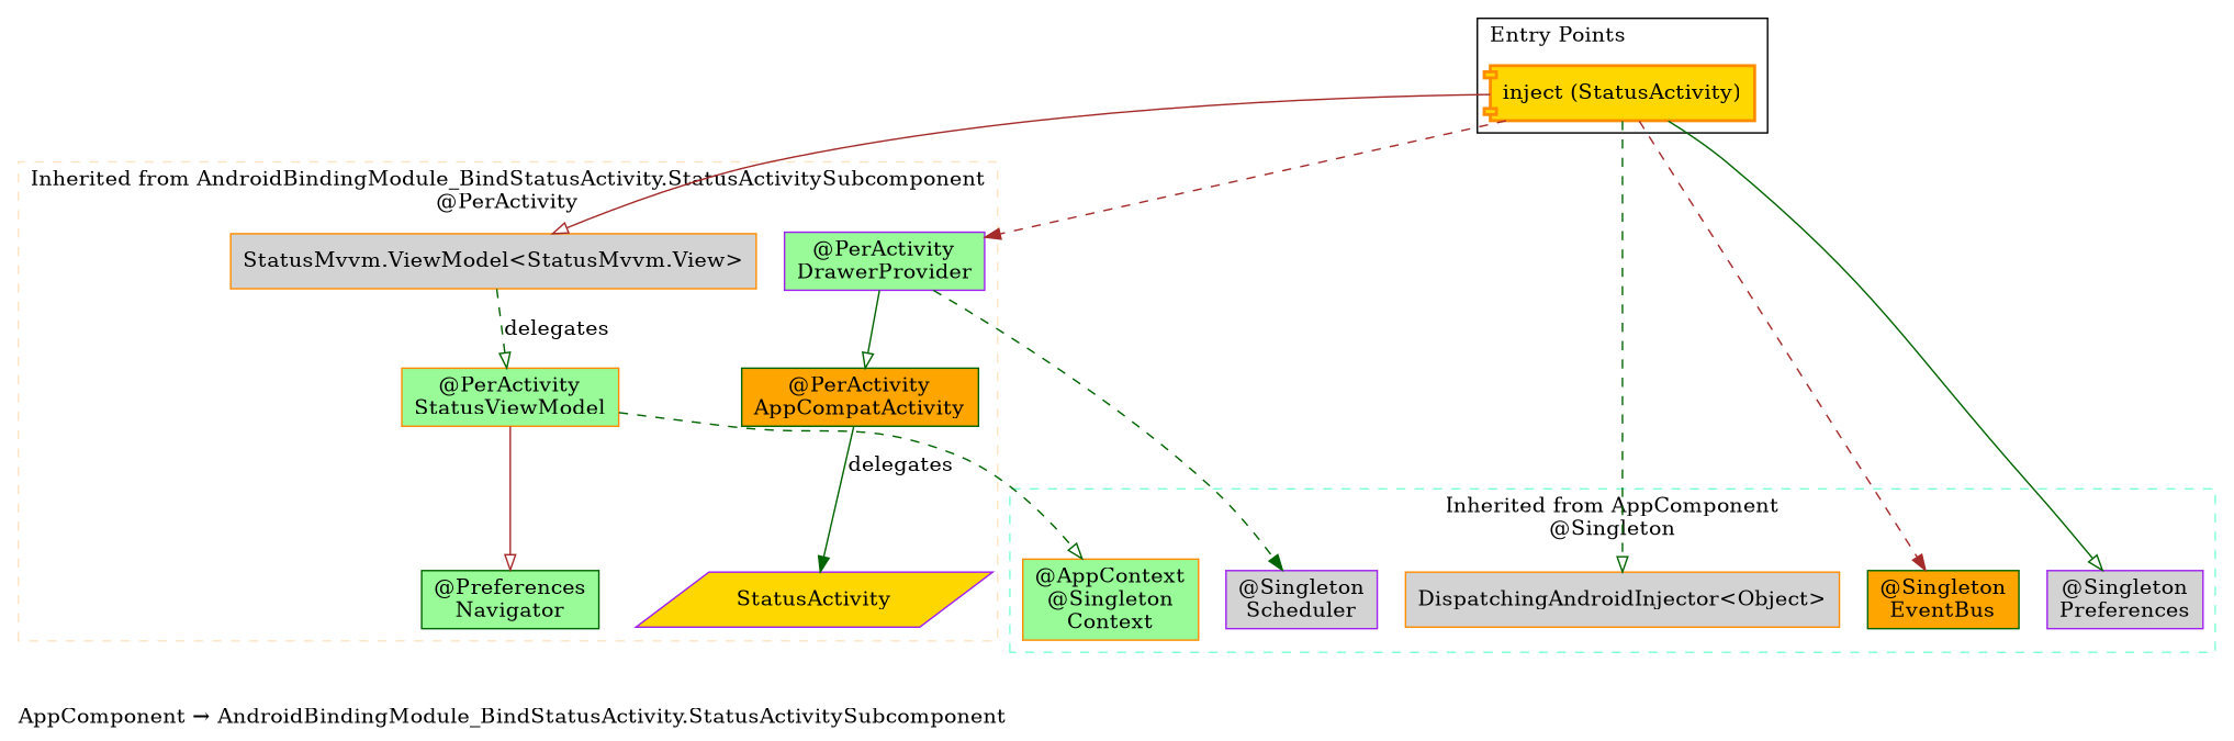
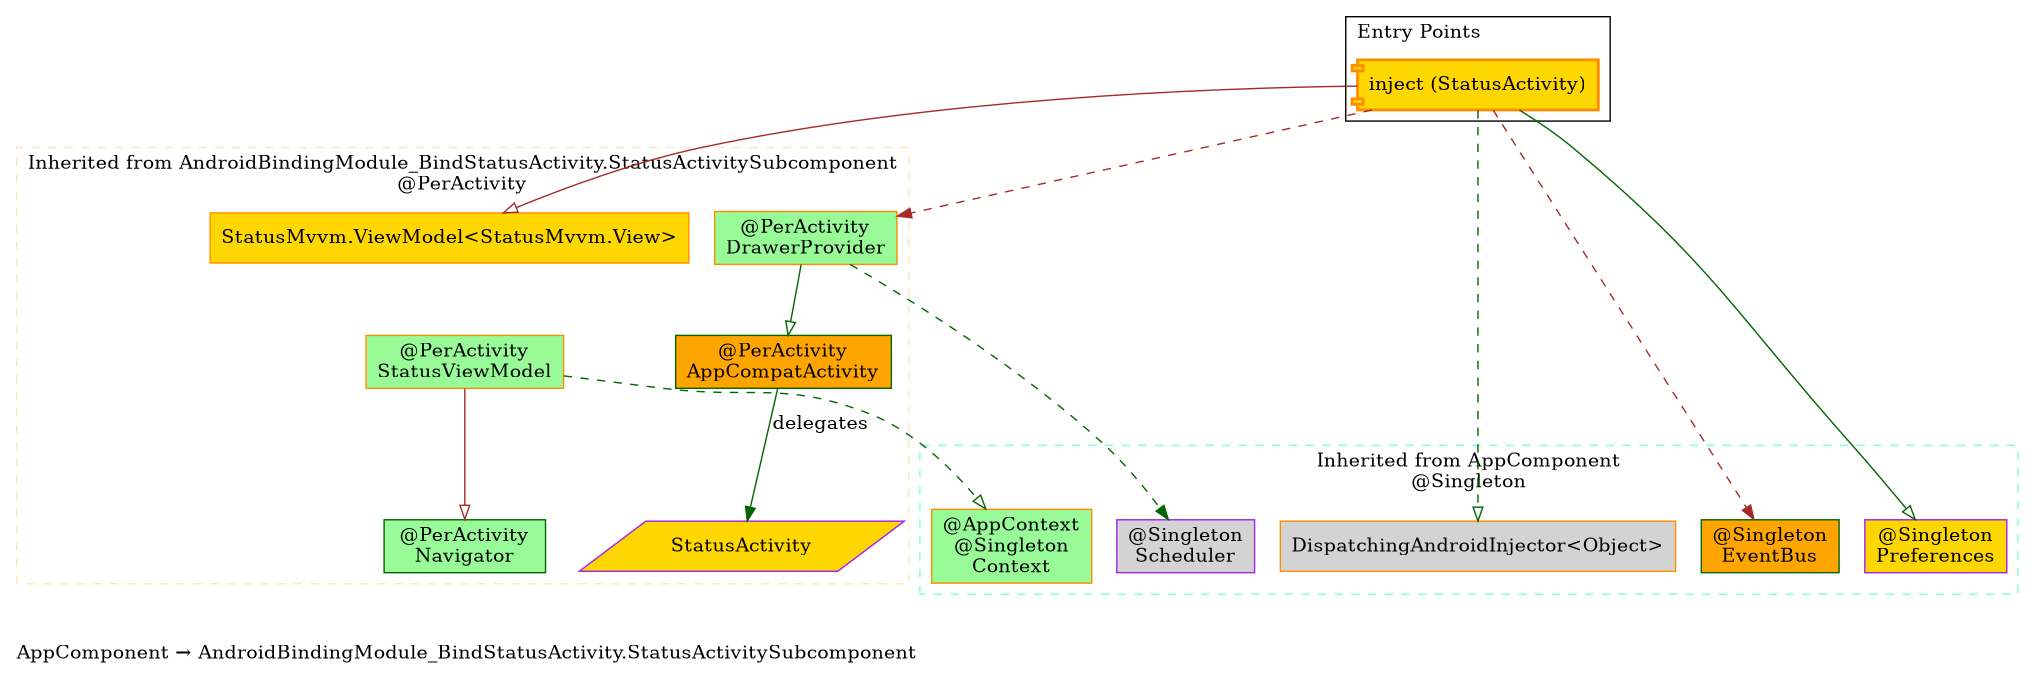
  digraph {
    compound=true
    label="AppComponent → AndroidBindingModule_BindStatusActivity.StatusActivitySubcomponent"
    labeljust=l
    rankdir=TB
    node [color=darkorange fillcolor=lightgrey shape=rectangle style=filled]
    edge [arrowhead=onormal color=darkgreen style=dashed]
-   n1 [label="StatusMvvm.ViewModel<StatusMvvm.View>"]
-   n2 [color=purple fillcolor=palegreen label="@PerActivity\nDrawerProvider"]
+   n1 [fillcolor=gold label="StatusMvvm.ViewModel<StatusMvvm.View>"]
+   n2 [fillcolor=palegreen label="@PerActivity\nDrawerProvider"]
    n3 [fillcolor=palegreen label="@PerActivity\nStatusViewModel"]
-   n4 [color=darkgreen fillcolor=palegreen label="@Preferences\nNavigator"]
+   n4 [color=darkgreen fillcolor=palegreen label="@PerActivity\nNavigator"]
    n5 [color=darkgreen fillcolor=orange label="@PerActivity\nAppCompatActivity"]
    n6 [color=purple fillcolor=gold label=StatusActivity shape=parallelogram]
    n7 [fillcolor=gold label="inject (StatusActivity)" penwidth=2 shape=component]
    n8 [label="DispatchingAndroidInjector<Object>"]
    n9 [color=darkgreen fillcolor=orange label="@Singleton\nEventBus"]
-   n10 [color=purple label="@Singleton\nPreferences"]
+   n10 [color=purple fillcolor=gold label="@Singleton\nPreferences"]
    n11 [color=purple label="@Singleton\nScheduler"]
    n12 [fillcolor=palegreen label="@AppContext\n@Singleton\nContext"]
    subgraph cluster_1 {
      color=bisque
      label="Inherited from AndroidBindingModule_BindStatusActivity.StatusActivitySubcomponent\n@PerActivity"
      labeljust=c
      style=dashed
      n1
      n2
      n3
      n4
      n5
      n6
    }
    subgraph cluster_2 {
      label="Entry Points"
      n7
    }
    subgraph cluster_3 {
      label=Subcomponents
      shape=folder
    }
    subgraph cluster_4 {
      label="Dependency Graph"
    }
    subgraph cluster_5 {
      color=aquamarine
      label="Inherited from AppComponent\n@Singleton"
      labeljust=c
      style=dashed
      n8
      n9
      n10
      n11
      n12
    }
-   n1 -> n3 [label=delegates]
    n2 -> n5 [style=solid]
    n2 -> n11 [arrowhead=normal]
    n3 -> n4 [color=brown style=solid]
    n3 -> n12
    n5 -> n6 [arrowhead=normal label=delegates style=solid]
    n7 -> n1 [color=brown style=solid]
    n7 -> n2 [arrowhead=normal color=brown]
    n7 -> n8
    n7 -> n9 [arrowhead=normal color=brown]
    n7 -> n10 [style=solid]
  }
